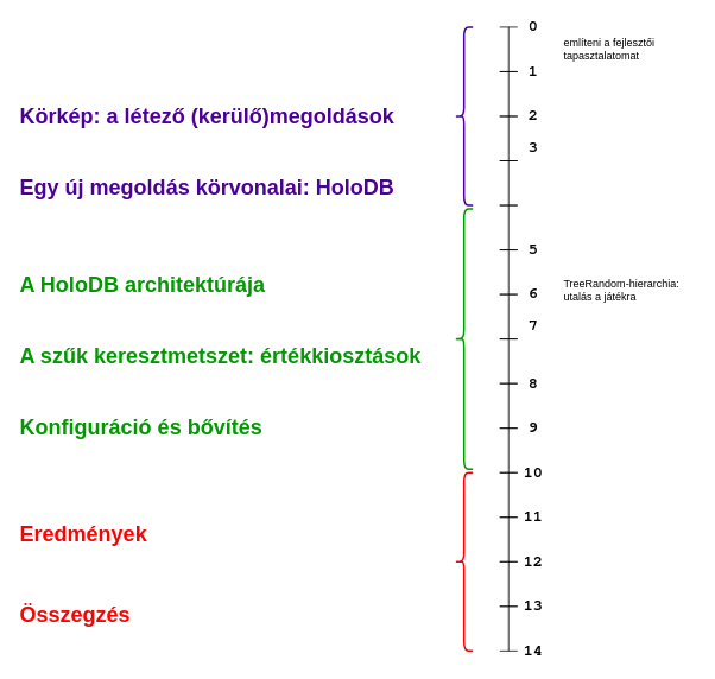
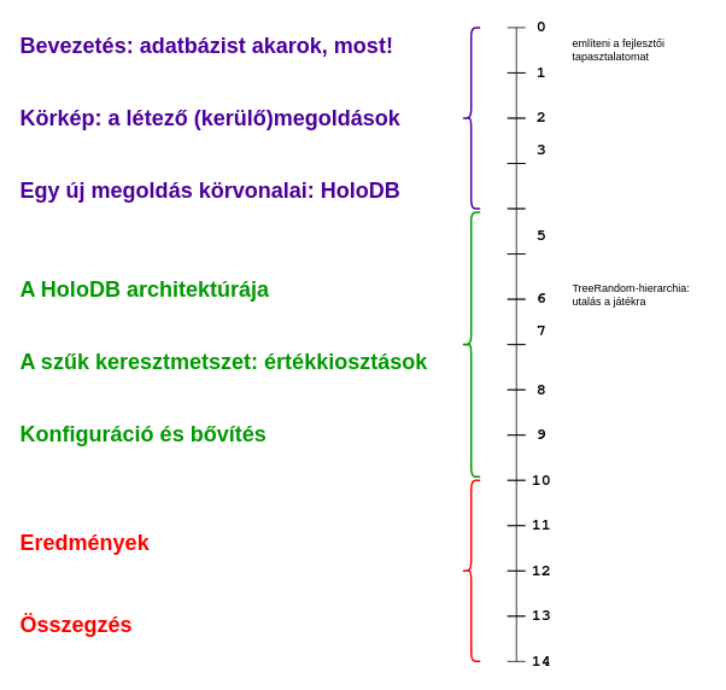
  <mxCell id="0" />
  <mxCell id="1" parent="0" />
  <mxCell id="2" value="" style="shape=crossbar;whiteSpace=wrap;html=1;rounded=1;direction=south;" vertex="1" parent="1"><mxGeometry x="560" y="30" width="20" height="50" as="geometry" /></mxCell>
  <mxCell id="3" value="" style="shape=crossbar;whiteSpace=wrap;html=1;rounded=1;direction=south;" vertex="1" parent="1"><mxGeometry x="560" y="80" width="20" height="50" as="geometry" /></mxCell>
  <mxCell id="4" value="" style="shape=crossbar;whiteSpace=wrap;html=1;rounded=1;direction=south;" vertex="1" parent="1"><mxGeometry x="560" y="130" width="20" height="50" as="geometry" /></mxCell>
  <mxCell id="5" value="" style="shape=crossbar;whiteSpace=wrap;html=1;rounded=1;direction=south;" vertex="1" parent="1"><mxGeometry x="560" y="180" width="20" height="50" as="geometry" /></mxCell>
  <mxCell id="6" value="" style="shape=crossbar;whiteSpace=wrap;html=1;rounded=1;direction=south;" vertex="1" parent="1"><mxGeometry x="560" y="230" width="20" height="50" as="geometry" /></mxCell>
  <mxCell id="7" value="" style="shape=crossbar;whiteSpace=wrap;html=1;rounded=1;direction=south;" vertex="1" parent="1"><mxGeometry x="560" y="280" width="20" height="50" as="geometry" /></mxCell>
  <mxCell id="8" value="" style="shape=crossbar;whiteSpace=wrap;html=1;rounded=1;direction=south;" vertex="1" parent="1"><mxGeometry x="560" y="330" width="20" height="50" as="geometry" /></mxCell>
  <mxCell id="9" value="" style="shape=crossbar;whiteSpace=wrap;html=1;rounded=1;direction=south;" vertex="1" parent="1"><mxGeometry x="560" y="380" width="20" height="50" as="geometry" /></mxCell>
  <mxCell id="10" value="" style="shape=crossbar;whiteSpace=wrap;html=1;rounded=1;direction=south;" vertex="1" parent="1"><mxGeometry x="560" y="430" width="20" height="50" as="geometry" /></mxCell>
  <mxCell id="11" value="" style="shape=crossbar;whiteSpace=wrap;html=1;rounded=1;direction=south;" vertex="1" parent="1"><mxGeometry x="560" y="480" width="20" height="50" as="geometry" /></mxCell>
  <mxCell id="12" value="" style="shape=crossbar;whiteSpace=wrap;html=1;rounded=1;direction=south;" vertex="1" parent="1"><mxGeometry x="560" y="530" width="20" height="50" as="geometry" /></mxCell>
  <mxCell id="13" value="" style="shape=crossbar;whiteSpace=wrap;html=1;rounded=1;direction=south;" vertex="1" parent="1"><mxGeometry x="560" y="580" width="20" height="50" as="geometry" /></mxCell>
  <mxCell id="14" value="0" style="text;html=1;strokeColor=none;fillColor=none;align=center;verticalAlign=middle;whiteSpace=wrap;rounded=0;fontFamily=FreeMono;fontStyle=1;fontSize=18;" vertex="1" parent="1"><mxGeometry x="586" y="20" width="24" height="20" as="geometry" /></mxCell>
  <mxCell id="15" value="1" style="text;html=1;strokeColor=none;fillColor=none;align=center;verticalAlign=middle;whiteSpace=wrap;rounded=0;fontFamily=FreeMono;fontStyle=1;fontSize=18;" vertex="1" parent="1"><mxGeometry x="586" y="70" width="24" height="20" as="geometry" /></mxCell>
  <mxCell id="16" value="2" style="text;html=1;strokeColor=none;fillColor=none;align=center;verticalAlign=middle;whiteSpace=wrap;rounded=0;fontFamily=FreeMono;fontStyle=1;fontSize=18;" vertex="1" parent="1"><mxGeometry x="586" y="120" width="24" height="20" as="geometry" /></mxCell>
  <mxCell id="17" value="3" style="text;html=1;strokeColor=none;fillColor=none;align=center;verticalAlign=middle;whiteSpace=wrap;rounded=0;fontFamily=FreeMono;fontStyle=1;fontSize=18;" vertex="1" parent="1"><mxGeometry x="586" y="155" width="24" height="20" as="geometry" /></mxCell>
- <mxCell id="18" value="5" style="text;html=1;strokeColor=none;fillColor=none;align=center;verticalAlign=middle;whiteSpace=wrap;rounded=0;fontFamily=FreeMono;fontStyle=1;fontSize=18;" vertex="1" parent="1"><mxGeometry x="586" y="270" width="24" height="20" as="geometry" /></mxCell>
+ <mxCell id="18" value="5" style="text;html=1;strokeColor=none;fillColor=none;align=center;verticalAlign=middle;whiteSpace=wrap;rounded=0;fontFamily=FreeMono;fontStyle=1;fontSize=18;" vertex="1" parent="1"><mxGeometry x="586" y="250" width="24" height="20" as="geometry" /></mxCell>
  <mxCell id="19" value="6" style="text;html=1;strokeColor=none;fillColor=none;align=center;verticalAlign=middle;whiteSpace=wrap;rounded=0;fontFamily=FreeMono;fontStyle=1;fontSize=18;" vertex="1" parent="1"><mxGeometry x="586" y="320" width="24" height="20" as="geometry" /></mxCell>
  <mxCell id="20" value="7" style="text;html=1;strokeColor=none;fillColor=none;align=center;verticalAlign=middle;whiteSpace=wrap;rounded=0;fontFamily=FreeMono;fontStyle=1;fontSize=18;" vertex="1" parent="1"><mxGeometry x="586" y="355" width="24" height="20" as="geometry" /></mxCell>
  <mxCell id="21" value="8" style="text;html=1;strokeColor=none;fillColor=none;align=center;verticalAlign=middle;whiteSpace=wrap;rounded=0;fontFamily=FreeMono;fontStyle=1;fontSize=18;" vertex="1" parent="1"><mxGeometry x="586" y="420" width="24" height="20" as="geometry" /></mxCell>
  <mxCell id="22" value="9" style="text;html=1;strokeColor=none;fillColor=none;align=center;verticalAlign=middle;whiteSpace=wrap;rounded=0;fontFamily=FreeMono;fontStyle=1;fontSize=18;" vertex="1" parent="1"><mxGeometry x="586" y="470" width="24" height="20" as="geometry" /></mxCell>
  <mxCell id="23" value="10" style="text;html=1;strokeColor=none;fillColor=none;align=center;verticalAlign=middle;whiteSpace=wrap;rounded=0;fontFamily=FreeMono;fontStyle=1;fontSize=18;" vertex="1" parent="1"><mxGeometry x="586" y="520" width="24" height="20" as="geometry" /></mxCell>
  <mxCell id="24" value="11" style="text;html=1;strokeColor=none;fillColor=none;align=center;verticalAlign=middle;whiteSpace=wrap;rounded=0;fontFamily=FreeMono;fontStyle=1;fontSize=18;" vertex="1" parent="1"><mxGeometry x="586" y="570" width="24" height="20" as="geometry" /></mxCell>
  <mxCell id="25" value="12" style="text;html=1;strokeColor=none;fillColor=none;align=center;verticalAlign=middle;whiteSpace=wrap;rounded=0;fontFamily=FreeMono;fontStyle=1;fontSize=18;" vertex="1" parent="1"><mxGeometry x="586" y="620" width="24" height="20" as="geometry" /></mxCell>
  <mxCell id="26" value="" style="shape=crossbar;whiteSpace=wrap;html=1;rounded=1;direction=south;" vertex="1" parent="1"><mxGeometry x="560" y="630" width="20" height="50" as="geometry" /></mxCell>
  <mxCell id="27" value="13" style="text;html=1;strokeColor=none;fillColor=none;align=center;verticalAlign=middle;whiteSpace=wrap;rounded=0;fontFamily=FreeMono;fontStyle=1;fontSize=18;" vertex="1" parent="1"><mxGeometry x="586" y="670" width="24" height="20" as="geometry" /></mxCell>
  <mxCell id="28" value="" style="shape=crossbar;whiteSpace=wrap;html=1;rounded=1;direction=south;" vertex="1" parent="1"><mxGeometry x="560" y="680" width="20" height="50" as="geometry" /></mxCell>
  <mxCell id="29" value="14" style="text;html=1;strokeColor=none;fillColor=none;align=center;verticalAlign=middle;whiteSpace=wrap;rounded=0;fontFamily=FreeMono;fontStyle=1;fontSize=18;" vertex="1" parent="1"><mxGeometry x="586" y="720" width="24" height="20" as="geometry" /></mxCell>
+ <mxCell id="30" value="Bevezetés: adatbázist akarok, most!" style="text;strokeColor=none;fillColor=none;html=1;fontSize=24;fontStyle=1;verticalAlign=middle;align=left;fontColor=#4C0099;" vertex="1" parent="1"><mxGeometry x="20" y="30" width="480" height="40" as="geometry" /></mxCell>
  <mxCell id="31" value="Körkép: a létező (kerülő)megoldások" style="text;strokeColor=none;fillColor=none;html=1;fontSize=24;fontStyle=1;verticalAlign=middle;align=left;fontColor=#4C0099;" vertex="1" parent="1"><mxGeometry x="20" y="110" width="480" height="40" as="geometry" /></mxCell>
  <mxCell id="32" value="Egy új megoldás körvonalai: HoloDB" style="text;strokeColor=none;fillColor=none;html=1;fontSize=24;fontStyle=1;verticalAlign=middle;align=left;fontColor=#4C0099;" vertex="1" parent="1"><mxGeometry x="20" y="190" width="480" height="40" as="geometry" /></mxCell>
  <mxCell id="33" value="A HoloDB architektúrája" style="text;strokeColor=none;fillColor=none;html=1;fontSize=24;fontStyle=1;verticalAlign=middle;align=left;fontColor=#009900;" vertex="1" parent="1"><mxGeometry x="20" y="300" width="480" height="40" as="geometry" /></mxCell>
  <mxCell id="34" value="A szűk keresztmetszet: értékkiosztások" style="text;strokeColor=none;fillColor=none;html=1;fontSize=24;fontStyle=1;verticalAlign=middle;align=left;fontColor=#009900;" vertex="1" parent="1"><mxGeometry x="20" y="380" width="480" height="40" as="geometry" /></mxCell>
  <mxCell id="35" value="Konfiguráció és bővítés" style="text;strokeColor=none;fillColor=none;html=1;fontSize=24;fontStyle=1;verticalAlign=middle;align=left;fontColor=#009900;" vertex="1" parent="1"><mxGeometry x="20" y="460" width="480" height="40" as="geometry" /></mxCell>
  <mxCell id="36" value="Eredmények" style="text;strokeColor=none;fillColor=none;html=1;fontSize=24;fontStyle=1;verticalAlign=middle;align=left;fontColor=#FF0000;" vertex="1" parent="1"><mxGeometry x="20" y="580" width="480" height="40" as="geometry" /></mxCell>
  <mxCell id="37" value="Összegzés" style="text;strokeColor=none;fillColor=none;html=1;fontSize=24;fontStyle=1;verticalAlign=middle;align=left;fontColor=#FF0000;" vertex="1" parent="1"><mxGeometry x="20" y="670" width="480" height="40" as="geometry" /></mxCell>
  <mxCell id="38" value="" style="shape=curlyBracket;whiteSpace=wrap;html=1;rounded=1;labelPosition=left;verticalLabelPosition=middle;align=right;verticalAlign=middle;strokeWidth=2;size=0.5;strokeColor=#4C0099;" vertex="1" parent="1"><mxGeometry x="510" y="30" width="20" height="200" as="geometry" /></mxCell>
  <mxCell id="39" value="" style="shape=curlyBracket;whiteSpace=wrap;html=1;rounded=1;labelPosition=left;verticalLabelPosition=middle;align=right;verticalAlign=middle;strokeWidth=2;strokeColor=#009900;" vertex="1" parent="1"><mxGeometry x="510" y="234" width="20" height="292" as="geometry" /></mxCell>
  <mxCell id="40" value="" style="shape=curlyBracket;whiteSpace=wrap;html=1;rounded=1;labelPosition=left;verticalLabelPosition=middle;align=right;verticalAlign=middle;strokeWidth=2;strokeColor=#FF0000;" vertex="1" parent="1"><mxGeometry x="510" y="530" width="20" height="200" as="geometry" /></mxCell>
  <mxCell id="41" value="említeni a fejlesztői tapasztalatomat" style="text;html=1;strokeColor=none;fillColor=none;align=left;verticalAlign=middle;whiteSpace=wrap;rounded=0;" vertex="1" parent="1"><mxGeometry x="630" y="30" width="150" height="50" as="geometry" /></mxCell>
  <mxCell id="42" value="TreeRandom-hierarchia: utalás a játékra" style="text;html=1;strokeColor=none;fillColor=none;align=left;verticalAlign=middle;whiteSpace=wrap;rounded=0;" vertex="1" parent="1"><mxGeometry x="630" y="300" width="150" height="50" as="geometry" /></mxCell>
